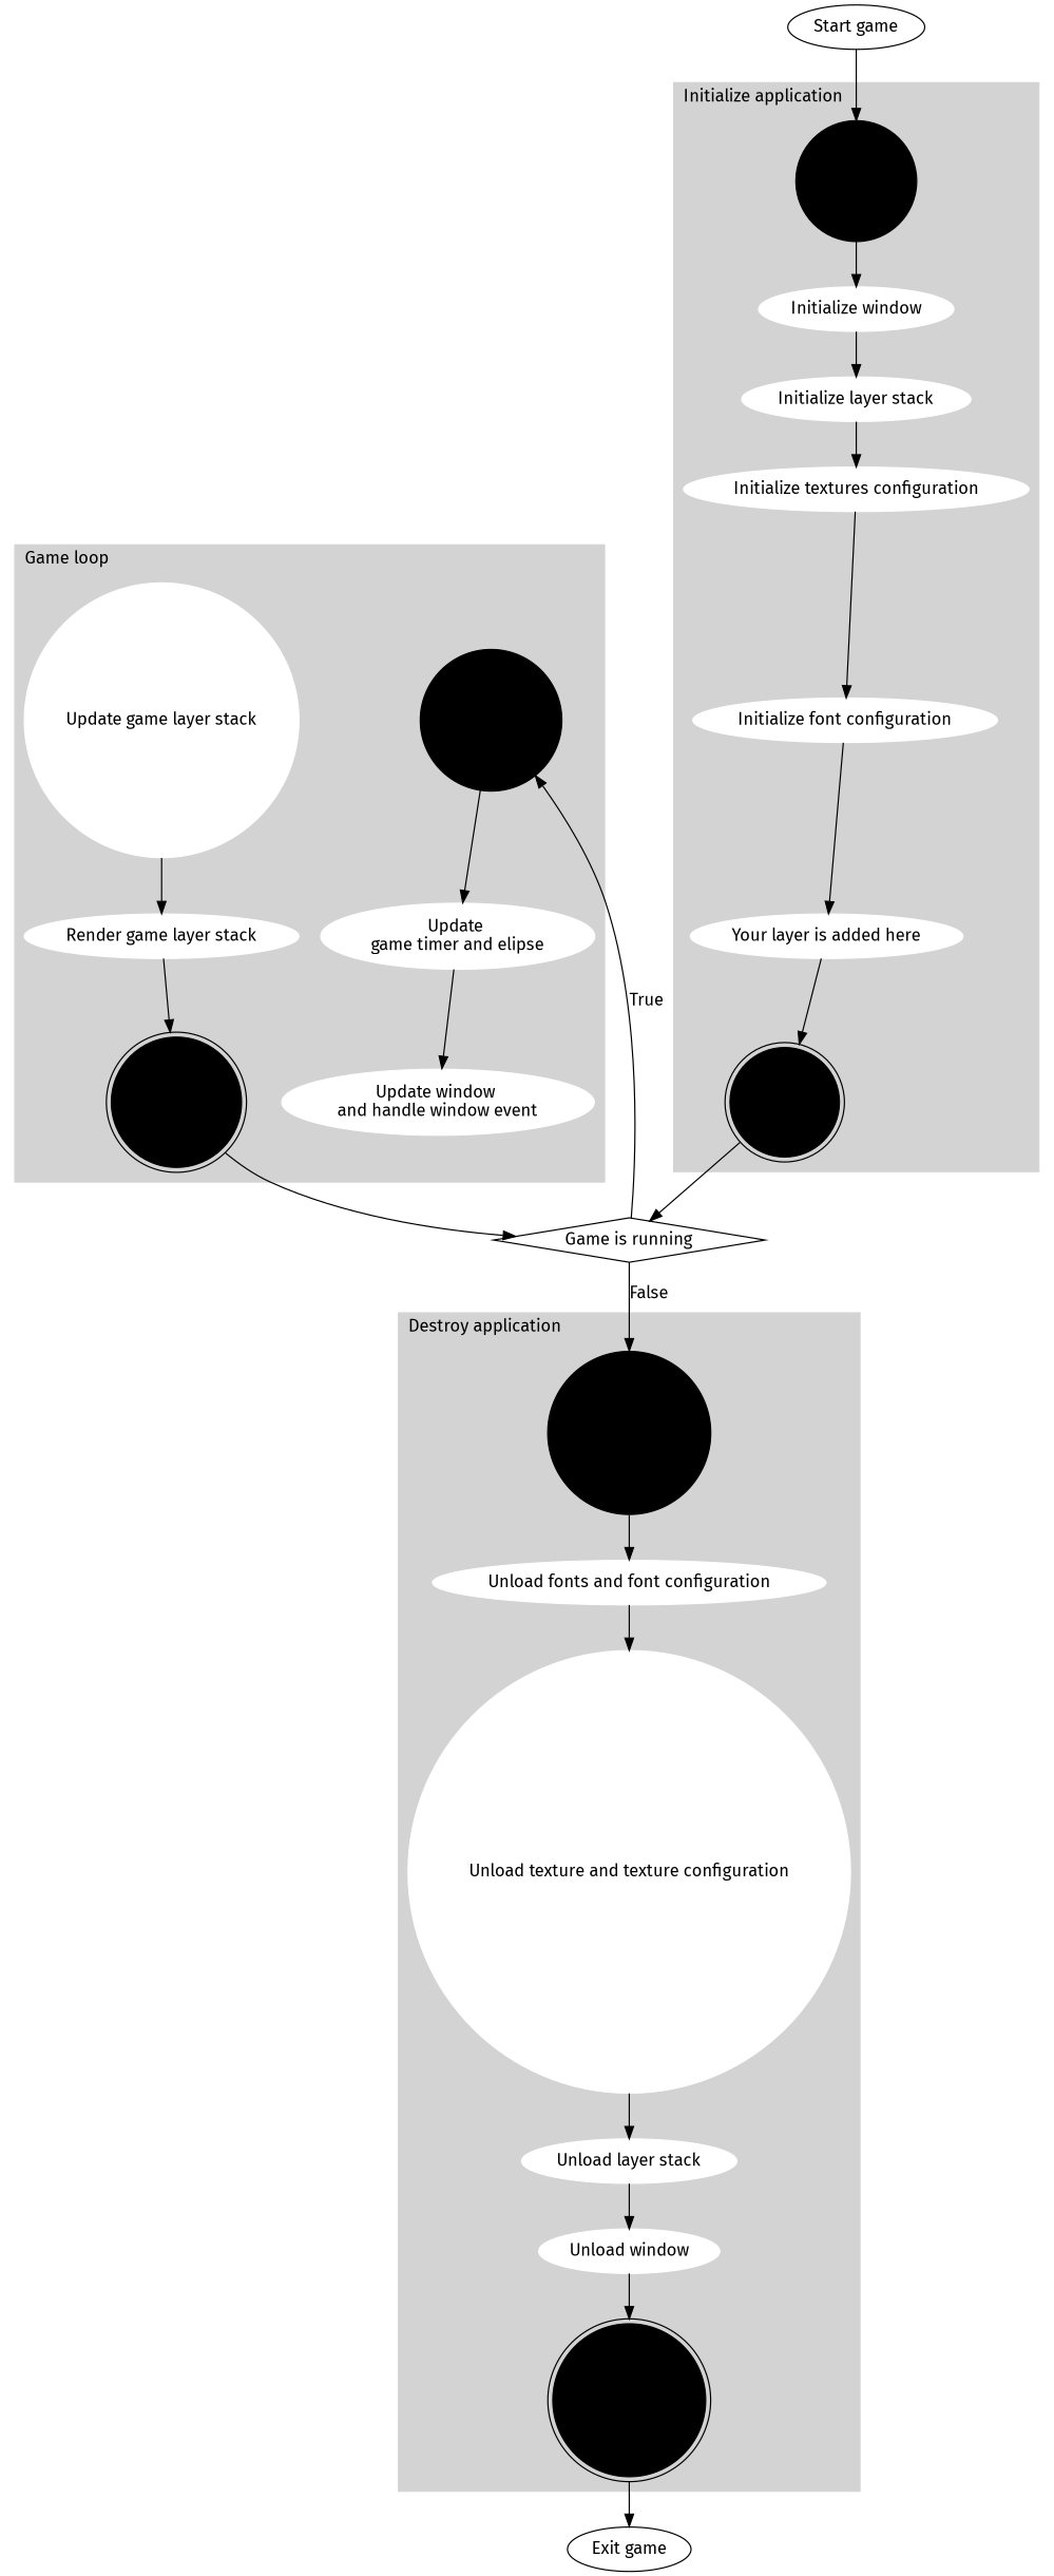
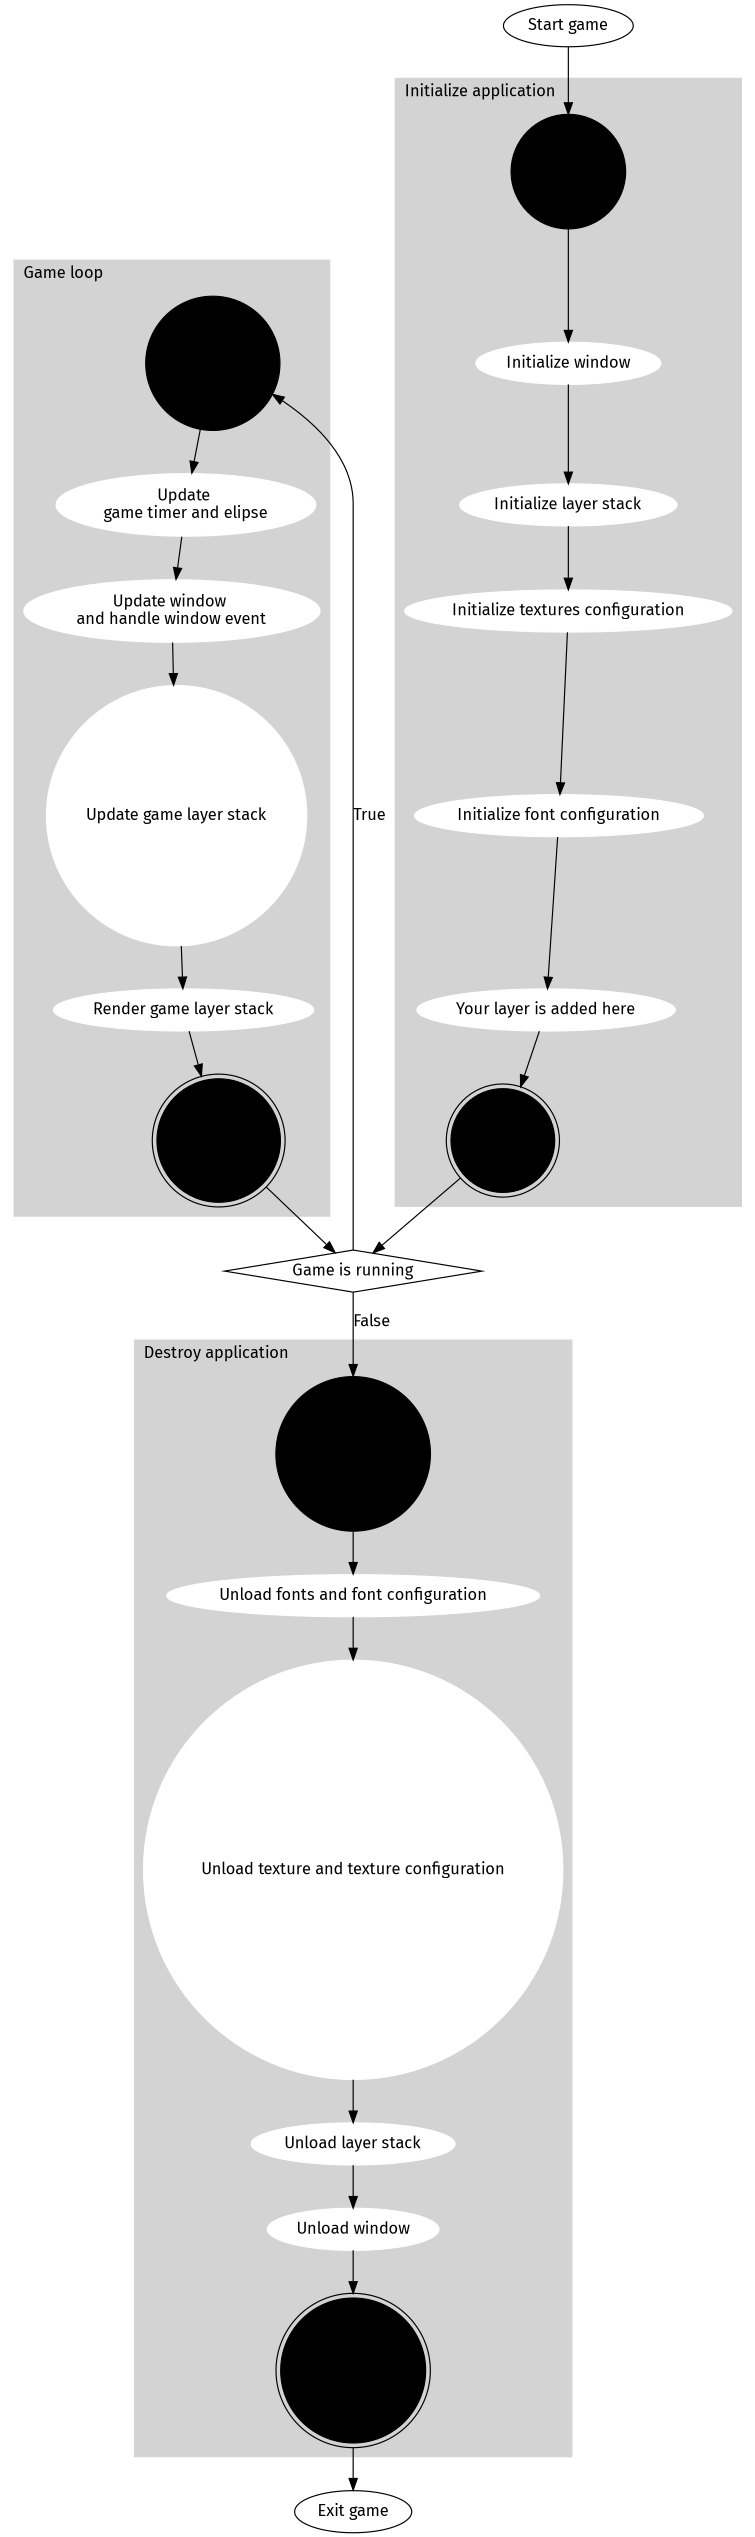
  digraph {
    fontname="Fira Sans"
    node [color=white fontname="Fira Sans" style=filled]
    edge [fontname="Fira Sans"]
    init_start [color=black shape=circle]
    n2 [label="Initialize window"]
    init_end [color=black shape=doublecircle]
    n4 [label="Initialize layer stack"]
    n5 [label="Initialize textures configuration"]
    n6 [label="Initialize font configuration"]
    n7 [label="Your layer is added here"]
    destroy_start [color=black shape=circle]
    n9 [label="Unload fonts and font configuration"]
    destroy_end [color=black shape=doublecircle]
    n11 [label="Unload texture and texture configuration" shape=circle]
    n12 [label="Unload layer stack"]
    n13 [label="Unload window"]
    game_start [color=black shape=circle]
    n15 [label="Update \ngame timer and elipse"]
    game_end [color=black shape=doublecircle]
    n17 [label="Update window \nand handle window event"]
    n18 [label="Update game layer stack" shape=circle]
    n19 [label="Render game layer stack"]
    n20 [label="Game is running" shape=diamond color="" style=""]
    n21 [label="Exit game" color="" style=""]
    n22 [label="Start game" color="" style=""]
    subgraph cluster_1 {
      color=lightgrey
      label="Initialize application"
      labeljust=l
      style=filled
      init_start
      n2
      init_end
      n4
      n5
      n6
      n7
    }
    subgraph cluster_2 {
      color=lightgrey
      label="Destroy application"
      labeljust=l
      style=filled
      destroy_start
      n9
      destroy_end
      n11
      n12
      n13
    }
    subgraph cluster_3 {
      color=lightgrey
      label="Game loop"
      labeljust=l
      style=filled
      game_start
      n15
      game_end
      n17
      n18
      n19
    }
    init_start -> n2
    n2 -> n4
    init_end -> n20
    n4 -> n5
    n5 -> n6
    n6 -> n7
    n7 -> init_end
    destroy_start -> n9
    n9 -> n11
    destroy_end -> n21
    n11 -> n12
    n12 -> n13
    n13 -> destroy_end
    game_start -> n15
    n15 -> n17
    game_end -> n20
+   n17 -> n18
    n18 -> n19
    n19 -> game_end
    n20 -> destroy_start [label=False]
    n20 -> game_start [label=True]
    n22 -> init_start
  }
